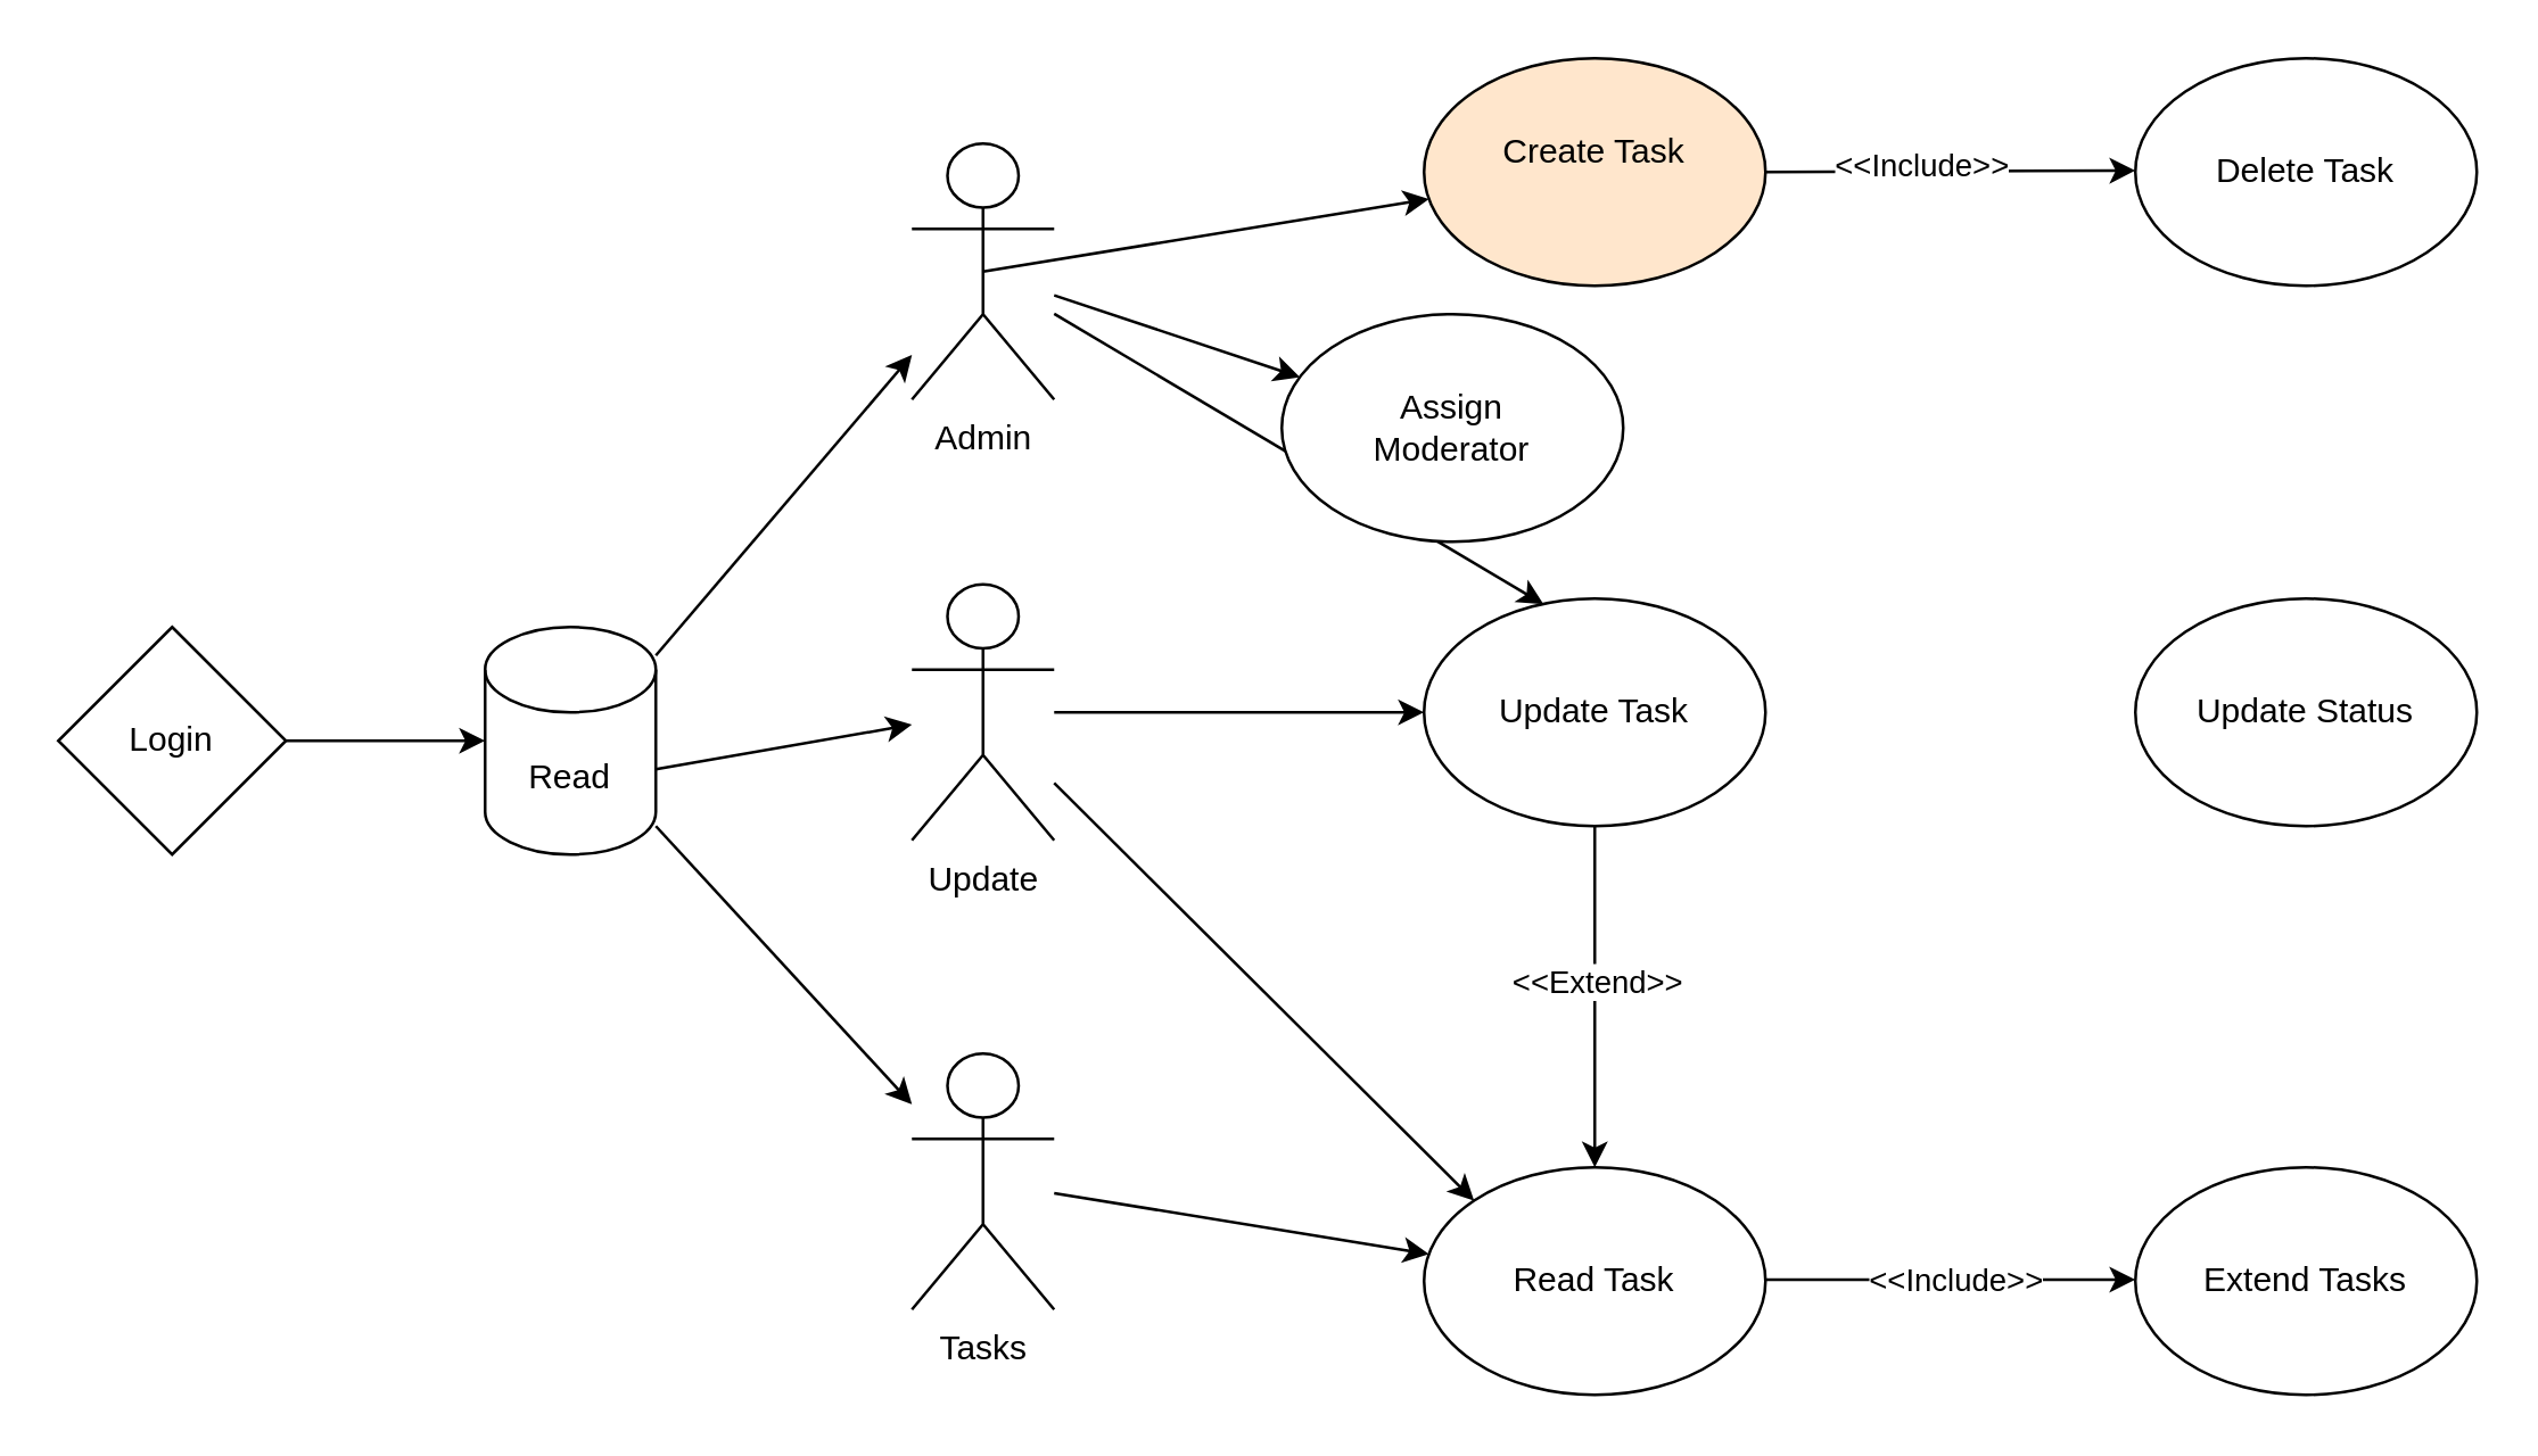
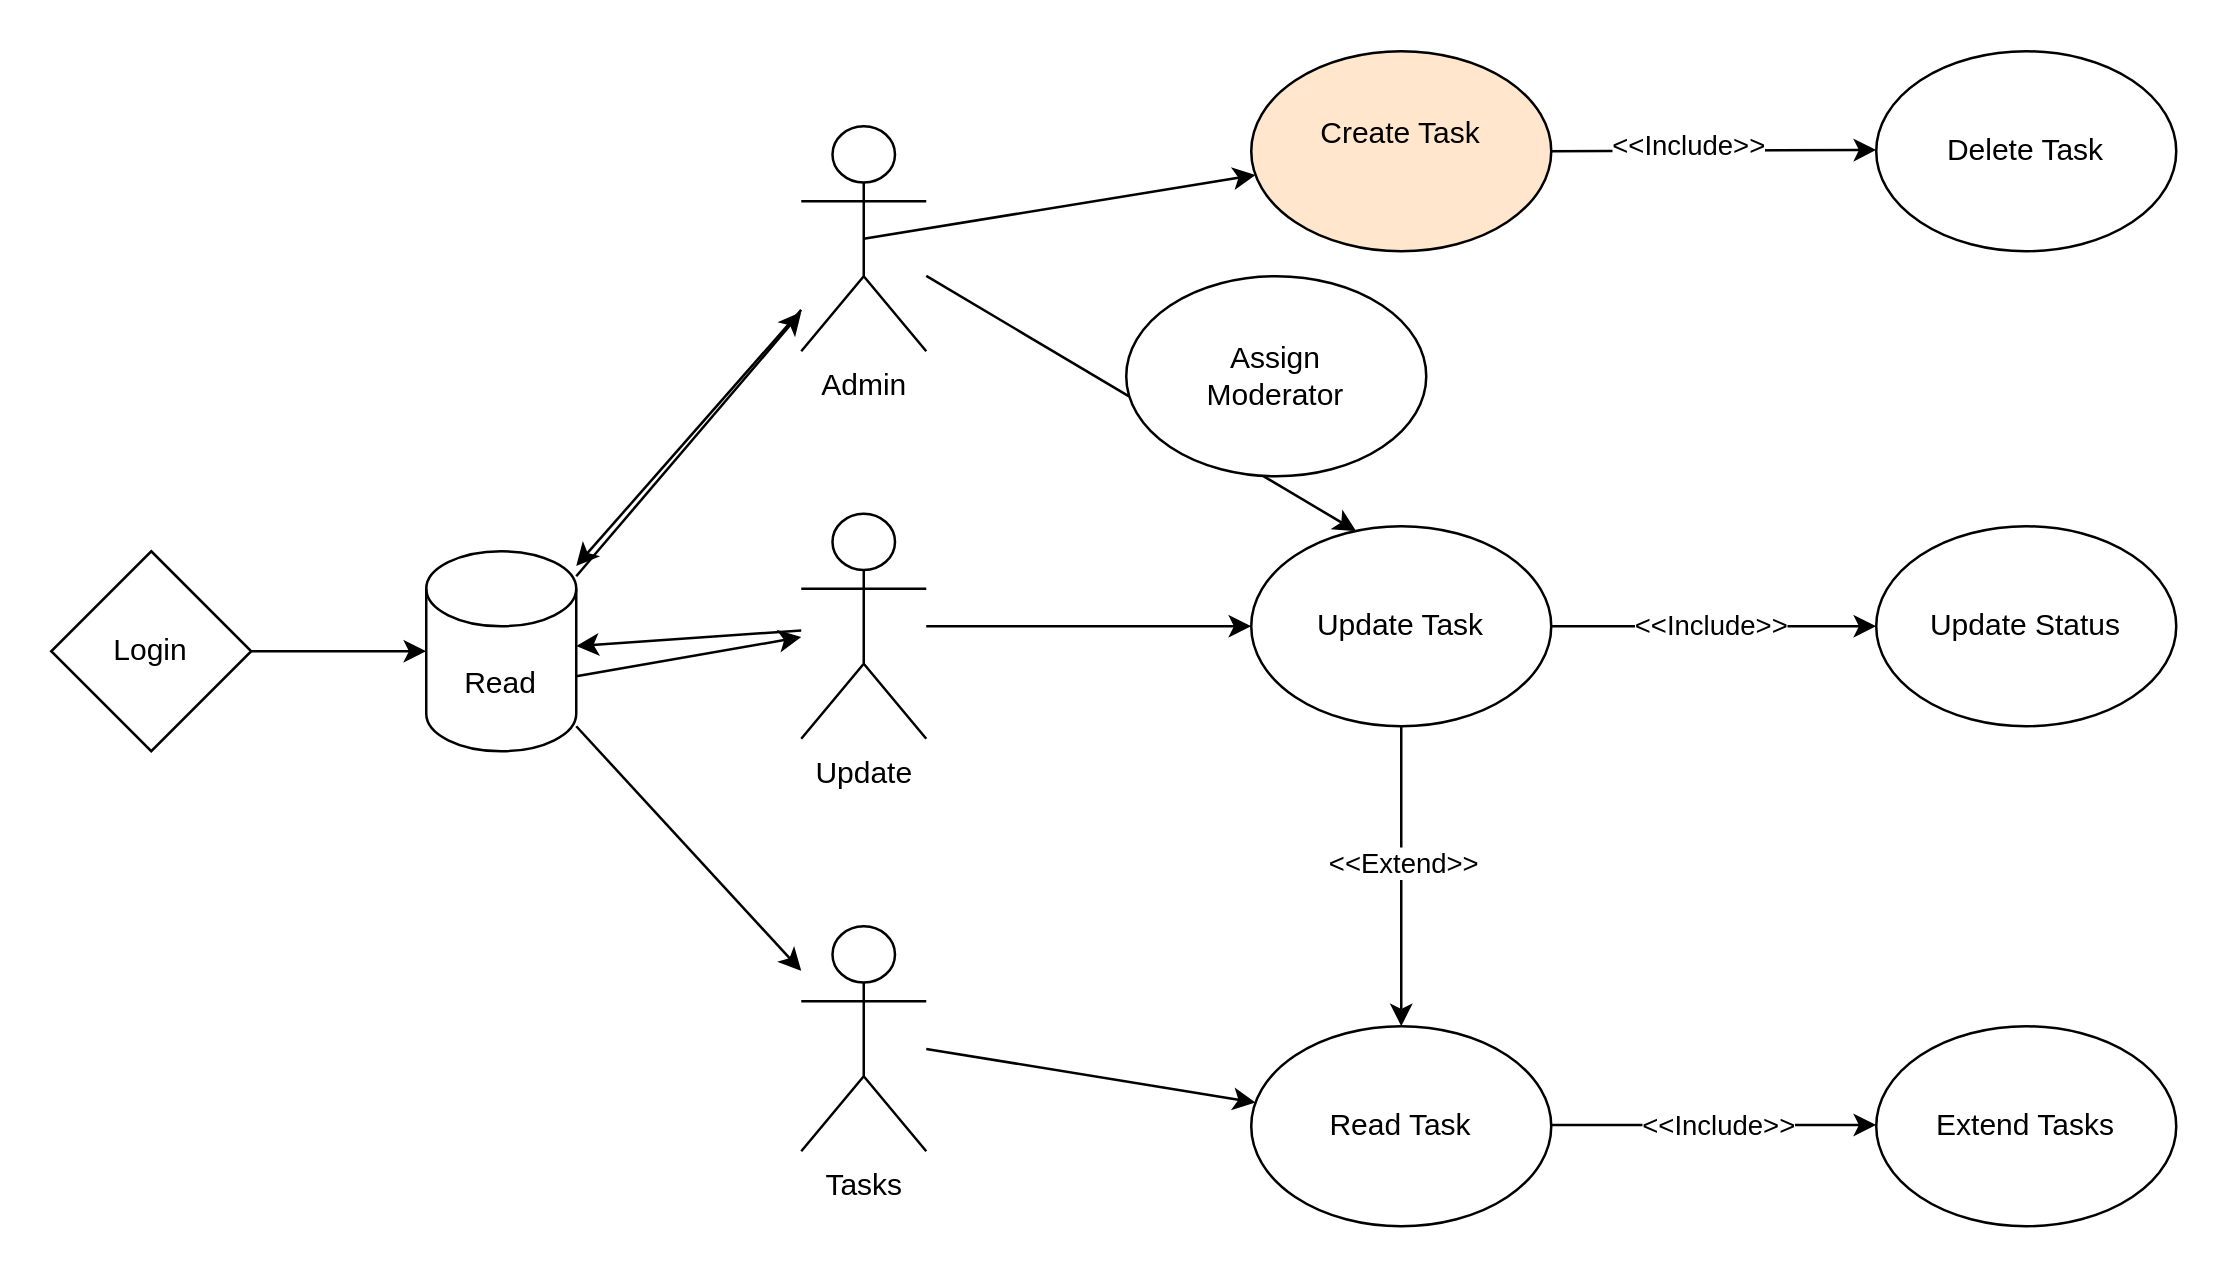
  <mxCell id="0" />
  <mxCell id="1" parent="0" />
  <mxCell id="2" value="Admin" style="shape=umlActor;verticalLabelPosition=bottom;verticalAlign=top;html=1;outlineConnect=0;" parent="1" vertex="1"><mxGeometry x="320" y="50" width="50" height="90" as="geometry" /></mxCell>
  <mxCell id="3" value="Tasks" style="shape=umlActor;verticalLabelPosition=bottom;verticalAlign=top;html=1;outlineConnect=0;" parent="1" vertex="1"><mxGeometry x="320" y="370" width="50" height="90" as="geometry" /></mxCell>
  <mxCell id="4" value="Update&lt;div&gt;&lt;br&gt;&lt;/div&gt;" style="shape=umlActor;verticalLabelPosition=bottom;verticalAlign=top;html=1;outlineConnect=0;" parent="1" vertex="1"><mxGeometry x="320" y="205" width="50" height="90" as="geometry" /></mxCell>
  <mxCell id="5" value="" style="endArrow=classic;html=1;rounded=0;exitX=0.5;exitY=0.5;exitDx=0;exitDy=0;exitPerimeter=0;" parent="1" source="2" target="6" edge="1"><mxGeometry width="50" height="50" relative="1" as="geometry"><mxPoint x="370" y="100" as="sourcePoint" /><mxPoint x="560" y="60" as="targetPoint" /></mxGeometry></mxCell>
  <mxCell id="6" value="Create Task&lt;div&gt;&lt;br&gt;&lt;/div&gt;" style="ellipse;whiteSpace=wrap;html=1;fillColor=#ffe6cc;" parent="1" vertex="1"><mxGeometry x="500" y="20" width="120" height="80" as="geometry" /></mxCell>
  <mxCell id="7" value="Read Task" style="ellipse;whiteSpace=wrap;html=1;" parent="1" vertex="1"><mxGeometry x="500" y="410" width="120" height="80" as="geometry" /></mxCell>
- <mxCell id="8" value="" style="endArrow=classic;html=1;rounded=0;entryX=0;entryY=0;entryDx=0;entryDy=0;" parent="1" source="4" target="7" edge="1"><mxGeometry width="50" height="50" relative="1" as="geometry"><mxPoint x="376.92" y="277.35" as="sourcePoint" /><mxPoint x="499.999" y="249.999" as="targetPoint" /></mxGeometry></mxCell>
+ <mxCell id="8" value="" style="endArrow=classic;html=1;rounded=0;" parent="1" source="4" target="26" edge="1"><mxGeometry width="50" height="50" relative="1" as="geometry"><mxPoint x="376.92" y="277.35" as="sourcePoint" /><mxPoint x="499.999" y="249.999" as="targetPoint" /></mxGeometry></mxCell>
  <mxCell id="9" value="" style="endArrow=classic;html=1;rounded=0;" parent="1" source="3" target="7" edge="1"><mxGeometry width="50" height="50" relative="1" as="geometry"><mxPoint x="380" y="420" as="sourcePoint" /><mxPoint x="430" y="370" as="targetPoint" /></mxGeometry></mxCell>
+ <mxCell id="10" style="edgeStyle=orthogonalEdgeStyle;rounded=0;orthogonalLoop=1;jettySize=auto;html=1;exitX=1;exitY=0.5;exitDx=0;exitDy=0;" parent="1" source="14" target="23" edge="1"><mxGeometry relative="1" as="geometry"><mxPoint x="750" y="250" as="targetPoint" /></mxGeometry></mxCell>
+ <mxCell id="11" value="&amp;lt;&amp;lt;Include&amp;gt;&amp;gt;" style="edgeLabel;html=1;align=center;verticalAlign=middle;resizable=0;points=[];" parent="10" vertex="1" connectable="0"><mxGeometry x="-0.031" y="1" relative="1" as="geometry"><mxPoint as="offset" /></mxGeometry></mxCell>
  <mxCell id="12" style="edgeStyle=orthogonalEdgeStyle;rounded=0;orthogonalLoop=1;jettySize=auto;html=1;entryX=0.5;entryY=0;entryDx=0;entryDy=0;" parent="1" source="14" target="7" edge="1"><mxGeometry relative="1" as="geometry" /></mxCell>
  <mxCell id="13" value="&amp;lt;&amp;lt;Extend&amp;gt;&amp;gt;" style="edgeLabel;html=1;align=center;verticalAlign=middle;resizable=0;points=[];" parent="12" vertex="1" connectable="0"><mxGeometry x="-0.1" relative="1" as="geometry"><mxPoint as="offset" /></mxGeometry></mxCell>
  <mxCell id="14" value="Update Task" style="ellipse;whiteSpace=wrap;html=1;" parent="1" vertex="1"><mxGeometry x="500" y="210" width="120" height="80" as="geometry" /></mxCell>
  <mxCell id="15" value="" style="endArrow=classic;html=1;rounded=0;entryX=0.35;entryY=0.025;entryDx=0;entryDy=0;entryPerimeter=0;" parent="1" source="2" target="14" edge="1"><mxGeometry width="50" height="50" relative="1" as="geometry"><mxPoint x="360" y="100" as="sourcePoint" /><mxPoint x="480" y="110" as="targetPoint" /></mxGeometry></mxCell>
  <mxCell id="16" value="" style="endArrow=classic;html=1;rounded=0;entryX=0;entryY=0.5;entryDx=0;entryDy=0;" parent="1" source="4" target="14" edge="1"><mxGeometry width="50" height="50" relative="1" as="geometry"><mxPoint x="370" y="260" as="sourcePoint" /><mxPoint x="420" y="210" as="targetPoint" /></mxGeometry></mxCell>
  <mxCell id="17" value="" style="endArrow=classic;html=1;rounded=0;" parent="1" edge="1"><mxGeometry width="50" height="50" relative="1" as="geometry"><mxPoint x="620" y="60" as="sourcePoint" /><mxPoint x="750" y="59.5" as="targetPoint" /></mxGeometry></mxCell>
  <mxCell id="18" value="&amp;lt;&amp;lt;Include&amp;gt;&amp;gt;" style="edgeLabel;html=1;align=center;verticalAlign=middle;resizable=0;points=[];" parent="17" vertex="1" connectable="0"><mxGeometry x="-0.154" y="2" relative="1" as="geometry"><mxPoint as="offset" /></mxGeometry></mxCell>
  <mxCell id="19" value="Delete Task" style="ellipse;whiteSpace=wrap;html=1;" parent="1" vertex="1"><mxGeometry x="750" y="20" width="120" height="80" as="geometry" /></mxCell>
  <mxCell id="20" value="" style="endArrow=classic;html=1;rounded=0;" parent="1" edge="1"><mxGeometry width="50" height="50" relative="1" as="geometry"><mxPoint x="620" y="449.5" as="sourcePoint" /><mxPoint x="750" y="449.5" as="targetPoint" /></mxGeometry></mxCell>
  <mxCell id="21" value="&amp;lt;&amp;lt;Include&amp;gt;&amp;gt;" style="edgeLabel;html=1;align=center;verticalAlign=middle;resizable=0;points=[];" parent="20" vertex="1" connectable="0"><mxGeometry x="0.015" relative="1" as="geometry"><mxPoint as="offset" /></mxGeometry></mxCell>
  <mxCell id="22" value="Extend Tasks" style="ellipse;whiteSpace=wrap;html=1;" parent="1" vertex="1"><mxGeometry x="750" y="410" width="120" height="80" as="geometry" /></mxCell>
  <mxCell id="23" value="Update Status" style="ellipse;whiteSpace=wrap;html=1;" parent="1" vertex="1"><mxGeometry x="750" y="210" width="120" height="80" as="geometry" /></mxCell>
  <mxCell id="24" value="Assign&lt;div&gt;Moderator&lt;/div&gt;" style="ellipse;whiteSpace=wrap;html=1;" parent="1" vertex="1"><mxGeometry x="450" y="110" width="120" height="80" as="geometry" /></mxCell>
- <mxCell id="25" value="" style="endArrow=classic;html=1;rounded=0;" parent="1" source="2" target="24" edge="1"><mxGeometry width="50" height="50" relative="1" as="geometry"><mxPoint x="490" y="190" as="sourcePoint" /><mxPoint x="540" y="140" as="targetPoint" /></mxGeometry></mxCell>
+ <mxCell id="25" value="" style="endArrow=classic;html=1;rounded=0;" parent="1" source="2" target="26" edge="1"><mxGeometry width="50" height="50" relative="1" as="geometry"><mxPoint x="490" y="190" as="sourcePoint" /><mxPoint x="540" y="140" as="targetPoint" /></mxGeometry></mxCell>
  <mxCell id="26" value="Read" style="shape=cylinder3;whiteSpace=wrap;html=1;boundedLbl=1;backgroundOutline=1;size=15;" vertex="1" parent="1"><mxGeometry x="170" y="220" width="60" height="80" as="geometry" /></mxCell>
  <mxCell id="27" value="" style="endArrow=classic;html=1;rounded=0;" edge="1" parent="1" target="4"><mxGeometry width="50" height="50" relative="1" as="geometry"><mxPoint x="230" y="270" as="sourcePoint" /><mxPoint x="280" y="220" as="targetPoint" /></mxGeometry></mxCell>
  <mxCell id="28" value="" style="endArrow=classic;html=1;rounded=0;" edge="1" parent="1" target="2"><mxGeometry width="50" height="50" relative="1" as="geometry"><mxPoint x="230" y="230" as="sourcePoint" /><mxPoint x="280" y="180" as="targetPoint" /></mxGeometry></mxCell>
  <mxCell id="29" value="" style="endArrow=classic;html=1;rounded=0;" edge="1" parent="1" target="3"><mxGeometry width="50" height="50" relative="1" as="geometry"><mxPoint x="230" y="290" as="sourcePoint" /><mxPoint x="280" y="240" as="targetPoint" /></mxGeometry></mxCell>
  <mxCell id="30" value="Login" style="rhombus;whiteSpace=wrap;html=1;" vertex="1" parent="1"><mxGeometry y="220" width="80" height="80" as="geometry" x="20" /></mxCell>
  <mxCell id="31" value="" style="endArrow=classic;html=1;rounded=0;entryX=0;entryY=0.5;entryDx=0;entryDy=0;entryPerimeter=0;" edge="1" parent="1" target="26"><mxGeometry width="50" height="50" relative="1" as="geometry"><mxPoint x="100" y="260" as="sourcePoint" /><mxPoint x="150" y="210" as="targetPoint" /></mxGeometry></mxCell>
